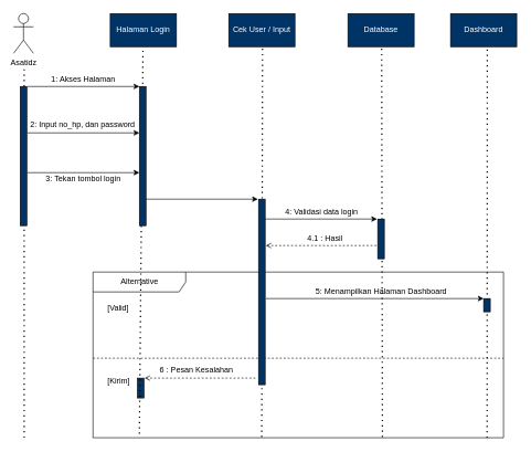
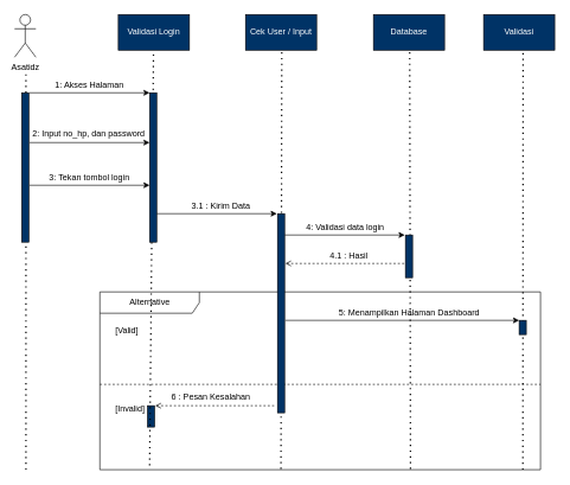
  <mxCell id="0" />
  <mxCell id="1" parent="0" />
  <mxCell id="2" value="Alternative" style="shape=umlFrame;tabWidth=110;tabHeight=30;tabPosition=left;html=1;boundedLbl=1;labelInHeader=1;width=140;height=30;" parent="1" vertex="1"><mxGeometry x="140" y="410" width="620" height="250" as="geometry" /></mxCell>
  <mxCell id="3" value="[Valid]" style="text" parent="2" vertex="1"><mxGeometry width="100" height="20" relative="1" as="geometry"><mxPoint x="20" y="40" as="offset" /></mxGeometry></mxCell>
- <mxCell id="4" value="[Kirim]" style="line;strokeWidth=1;dashed=1;labelPosition=center;verticalLabelPosition=bottom;align=left;verticalAlign=top;spacingLeft=20;spacingTop=15;" parent="2" vertex="1"><mxGeometry y="125" width="620.0" height="10" as="geometry" /></mxCell>
+ <mxCell id="4" value="[Invalid]" style="line;strokeWidth=1;dashed=1;labelPosition=center;verticalLabelPosition=bottom;align=left;verticalAlign=top;spacingLeft=20;spacingTop=15;" parent="2" vertex="1"><mxGeometry y="125" width="620.0" height="10" as="geometry" /></mxCell>
  <mxCell id="5" value="" style="html=1;points=[];perimeter=orthogonalPerimeter;fillColor=#003366;" parent="2" vertex="1"><mxGeometry x="67" y="160" width="10" height="30" as="geometry" /></mxCell>
  <mxCell id="6" value="" style="endArrow=none;html=1;rounded=0;startArrow=open;startFill=0;endFill=0;dashed=1;" parent="2" edge="1"><mxGeometry width="50" height="50" relative="1" as="geometry"><mxPoint x="78" y="160" as="sourcePoint" /><mxPoint x="247" y="160" as="targetPoint" /></mxGeometry></mxCell>
  <mxCell id="7" value="6 : Pesan Kesalahan" style="text;html=1;resizable=0;autosize=1;align=center;verticalAlign=middle;points=[];fillColor=none;strokeColor=none;rounded=0;" parent="2" vertex="1"><mxGeometry x="91" y="138" width="130" height="20" as="geometry" /></mxCell>
  <mxCell id="8" value="" style="endArrow=none;dashed=1;html=1;dashPattern=1 3;strokeWidth=2;rounded=0;exitX=0.705;exitY=0.996;exitDx=0;exitDy=0;exitPerimeter=0;" parent="1" source="2" edge="1"><mxGeometry width="50" height="50" relative="1" as="geometry"><mxPoint x="575" y="650" as="sourcePoint" /><mxPoint x="576" y="72" as="targetPoint" /></mxGeometry></mxCell>
  <mxCell id="9" value="" style="endArrow=none;dashed=1;html=1;dashPattern=1 3;strokeWidth=2;rounded=0;exitX=0.411;exitY=0.996;exitDx=0;exitDy=0;exitPerimeter=0;" parent="1" source="2" edge="1"><mxGeometry width="50" height="50" relative="1" as="geometry"><mxPoint x="395" y="650" as="sourcePoint" /><mxPoint x="396" y="73" as="targetPoint" /></mxGeometry></mxCell>
  <mxCell id="10" value="Asatidz" style="shape=umlActor;verticalLabelPosition=bottom;verticalAlign=top;html=1;outlineConnect=0;" parent="1" vertex="1"><mxGeometry x="20" y="20" width="30" height="60" as="geometry" /></mxCell>
  <mxCell id="11" value="" style="endArrow=none;dashed=1;html=1;dashPattern=1 3;strokeWidth=2;rounded=0;startArrow=none;" parent="1" source="14" edge="1"><mxGeometry width="50" height="50" relative="1" as="geometry"><mxPoint x="36" y="380" as="sourcePoint" /><mxPoint x="36" y="100" as="targetPoint" /></mxGeometry></mxCell>
- <mxCell id="12" value="Halaman Login" style="rounded=0;whiteSpace=wrap;html=1;fillColor=#003366;fontColor=#FFFFFF;" parent="1" vertex="1"><mxGeometry x="166" y="20" width="100" height="50" as="geometry" /></mxCell>
+ <mxCell id="12" value="Validasi Login" style="rounded=0;whiteSpace=wrap;html=1;fillColor=#003366;fontColor=#FFFFFF;" parent="1" vertex="1"><mxGeometry x="166" y="20" width="100" height="50" as="geometry" /></mxCell>
  <mxCell id="13" value="" style="endArrow=none;dashed=1;html=1;dashPattern=1 3;strokeWidth=2;rounded=0;" parent="1" edge="1"><mxGeometry width="50" height="50" relative="1" as="geometry"><mxPoint x="210" y="654" as="sourcePoint" /><mxPoint x="215.5" y="70" as="targetPoint" /></mxGeometry></mxCell>
  <mxCell id="14" value="" style="html=1;points=[];perimeter=orthogonalPerimeter;fillColor=#003366;" parent="1" vertex="1"><mxGeometry x="30" y="130" width="10" height="210" as="geometry" /></mxCell>
  <mxCell id="15" value="" style="endArrow=none;dashed=1;html=1;dashPattern=1 3;strokeWidth=2;rounded=0;" parent="1" target="14" edge="1"><mxGeometry width="50" height="50" relative="1" as="geometry"><mxPoint x="36" y="660" as="sourcePoint" /><mxPoint x="36" y="100" as="targetPoint" /></mxGeometry></mxCell>
  <mxCell id="16" value="" style="endArrow=classic;html=1;rounded=0;" parent="1" edge="1"><mxGeometry width="50" height="50" relative="1" as="geometry"><mxPoint x="41" y="130" as="sourcePoint" /><mxPoint x="210" y="130" as="targetPoint" /></mxGeometry></mxCell>
  <mxCell id="17" value="1: Akses Halaman" style="text;html=1;resizable=0;autosize=1;align=center;verticalAlign=middle;points=[];fillColor=none;strokeColor=none;rounded=0;" parent="1" vertex="1"><mxGeometry x="70" y="110" width="110" height="20" as="geometry" /></mxCell>
  <mxCell id="18" value="" style="html=1;points=[];perimeter=orthogonalPerimeter;fillColor=#003366;" parent="1" vertex="1"><mxGeometry x="210" y="130" width="10" height="210" as="geometry" /></mxCell>
  <mxCell id="19" value="" style="endArrow=classic;html=1;rounded=0;" parent="1" edge="1"><mxGeometry width="50" height="50" relative="1" as="geometry"><mxPoint x="41" y="200" as="sourcePoint" /><mxPoint x="210" y="200" as="targetPoint" /></mxGeometry></mxCell>
  <mxCell id="20" value="2: Input no_hp, dan password" style="text;html=1;resizable=0;autosize=1;align=center;verticalAlign=middle;points=[];fillColor=none;strokeColor=none;rounded=0;" parent="1" vertex="1"><mxGeometry x="39" y="177" width="170" height="20" as="geometry" /></mxCell>
  <mxCell id="21" value="" style="endArrow=classic;html=1;rounded=0;" parent="1" edge="1"><mxGeometry width="50" height="50" relative="1" as="geometry"><mxPoint x="41" y="260" as="sourcePoint" /><mxPoint x="210" y="260" as="targetPoint" /></mxGeometry></mxCell>
- <mxCell id="22" value="3: Tekan tombol login" style="text;html=1;resizable=0;autosize=1;align=center;verticalAlign=middle;points=[];fillColor=none;strokeColor=none;rounded=0;" parent="1" vertex="1"><mxGeometry x="60" y="260" width="130" height="20" as="geometry" /></mxCell>
+ <mxCell id="22" value="3: Tekan tombol login" style="text;html=1;resizable=0;autosize=1;align=center;verticalAlign=middle;points=[];fillColor=none;strokeColor=none;rounded=0;" parent="1" vertex="1"><mxGeometry x="60" y="240" width="130" height="20" as="geometry" /></mxCell>
  <mxCell id="23" value="" style="endArrow=classic;html=1;rounded=0;" parent="1" edge="1"><mxGeometry width="50" height="50" relative="1" as="geometry"><mxPoint x="220" y="300" as="sourcePoint" /><mxPoint x="389" y="300" as="targetPoint" /></mxGeometry></mxCell>
+ <mxCell id="24" value="3.1 : Kirim Data" style="text;html=1;resizable=0;autosize=1;align=center;verticalAlign=middle;points=[];fillColor=none;strokeColor=none;rounded=0;" parent="1" vertex="1"><mxGeometry x="260" y="280" width="100" height="20" as="geometry" /></mxCell>
  <mxCell id="25" value="" style="html=1;points=[];perimeter=orthogonalPerimeter;fillColor=#003366;" parent="1" vertex="1"><mxGeometry x="390" y="300" width="10" height="280" as="geometry" /></mxCell>
  <mxCell id="26" value="Cek User / Input" style="rounded=0;whiteSpace=wrap;html=1;fontColor=#FFFFFF;fillColor=#003366;" parent="1" vertex="1"><mxGeometry x="345" y="20" width="100" height="50" as="geometry" /></mxCell>
  <mxCell id="27" value="" style="endArrow=classic;html=1;rounded=0;" parent="1" edge="1"><mxGeometry width="50" height="50" relative="1" as="geometry"><mxPoint x="400" y="330" as="sourcePoint" /><mxPoint x="569" y="330" as="targetPoint" /></mxGeometry></mxCell>
  <mxCell id="28" value="4: Validasi data login" style="text;html=1;resizable=0;autosize=1;align=center;verticalAlign=middle;points=[];fillColor=none;strokeColor=none;rounded=0;" parent="1" vertex="1"><mxGeometry x="420" y="310" width="130" height="20" as="geometry" /></mxCell>
  <mxCell id="29" value="" style="html=1;points=[];perimeter=orthogonalPerimeter;fillColor=#003366;" parent="1" vertex="1"><mxGeometry x="570" y="330" width="10" height="60" as="geometry" /></mxCell>
  <mxCell id="30" value="Database" style="rounded=0;whiteSpace=wrap;html=1;fillColor=#003366;fontColor=#FFFFFF;" parent="1" vertex="1"><mxGeometry x="525" y="20" width="100" height="50" as="geometry" /></mxCell>
- <mxCell id="31" value="Dashboard" style="rounded=0;whiteSpace=wrap;html=1;fontColor=#FFFFFF;fillColor=#003366;" parent="1" vertex="1"><mxGeometry x="680" y="20" width="100" height="50" as="geometry" /></mxCell>
+ <mxCell id="31" value="Validasi" style="rounded=0;whiteSpace=wrap;html=1;fontColor=#FFFFFF;fillColor=#003366;" parent="1" vertex="1"><mxGeometry x="680" y="20" width="100" height="50" as="geometry" /></mxCell>
  <mxCell id="32" value="" style="endArrow=none;html=1;rounded=0;startArrow=open;startFill=0;endFill=0;dashed=1;" parent="1" edge="1"><mxGeometry width="50" height="50" relative="1" as="geometry"><mxPoint x="401" y="370" as="sourcePoint" /><mxPoint x="570" y="370" as="targetPoint" /></mxGeometry></mxCell>
  <mxCell id="33" value="4.1 : Hasil" style="text;html=1;resizable=0;autosize=1;align=center;verticalAlign=middle;points=[];fillColor=none;strokeColor=none;rounded=0;" parent="1" vertex="1"><mxGeometry x="455" y="350" width="70" height="20" as="geometry" /></mxCell>
  <mxCell id="34" value="" style="endArrow=classic;html=1;rounded=0;" parent="1" edge="1"><mxGeometry width="50" height="50" relative="1" as="geometry"><mxPoint x="401" y="450" as="sourcePoint" /><mxPoint x="730" y="450" as="targetPoint" /></mxGeometry></mxCell>
  <mxCell id="35" value="5: Menampilkan Halaman Dashboard" style="text;html=1;resizable=0;autosize=1;align=center;verticalAlign=middle;points=[];fillColor=none;strokeColor=none;rounded=0;" parent="1" vertex="1"><mxGeometry x="470" y="430" width="210" height="20" as="geometry" /></mxCell>
  <mxCell id="36" value="" style="endArrow=none;dashed=1;html=1;dashPattern=1 3;strokeWidth=2;rounded=0;exitX=0.96;exitY=1;exitDx=0;exitDy=0;exitPerimeter=0;" parent="1" source="2" edge="1"><mxGeometry width="50" height="50" relative="1" as="geometry"><mxPoint x="734" y="650" as="sourcePoint" /><mxPoint x="735.5" y="70" as="targetPoint" /></mxGeometry></mxCell>
  <mxCell id="37" value="" style="html=1;points=[];perimeter=orthogonalPerimeter;fillColor=#003366;" parent="1" vertex="1"><mxGeometry x="730" y="450" width="10" height="20" as="geometry" /></mxCell>
